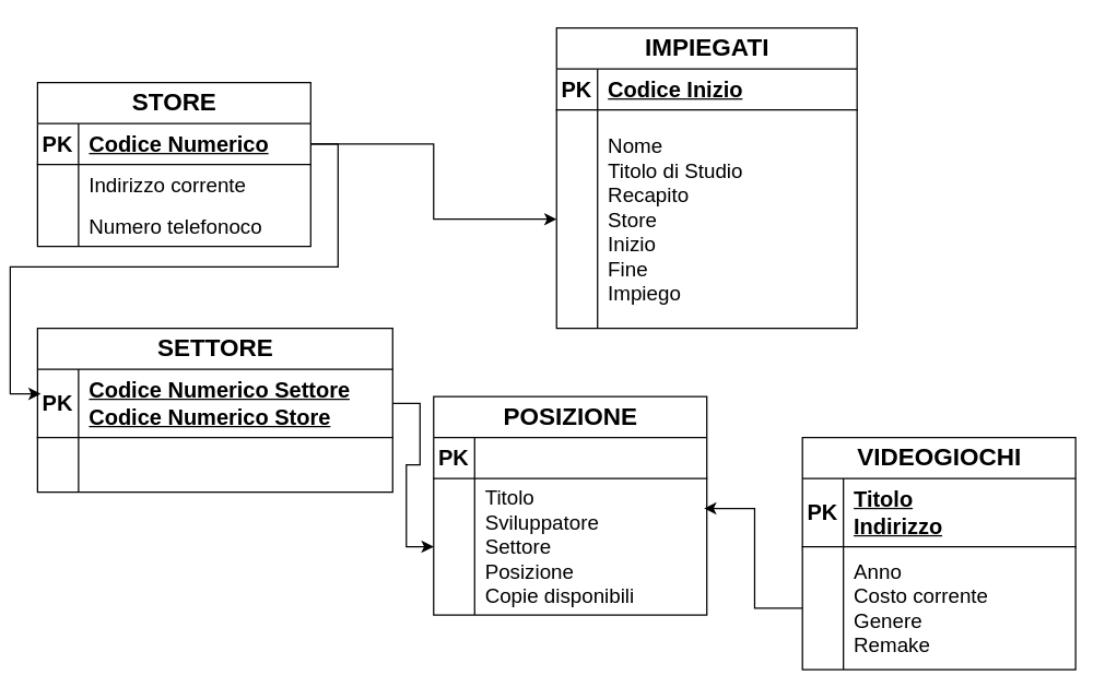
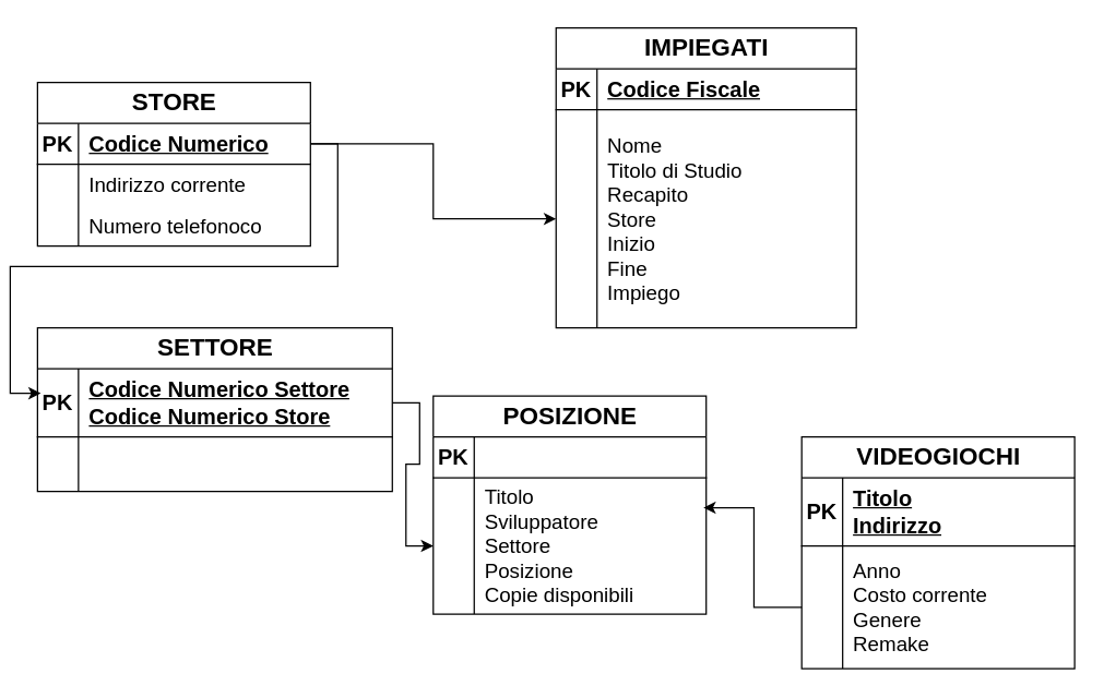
  <mxCell id="0" />
  <mxCell id="1" parent="0" />
  <mxCell id="2" value="&lt;font style=&quot;font-size: 18px;&quot;&gt;STORE&lt;/font&gt;" style="shape=table;startSize=30;container=1;collapsible=1;childLayout=tableLayout;fixedRows=1;rowLines=0;fontStyle=1;align=center;resizeLast=1;html=1;" vertex="1" parent="1"><mxGeometry x="20" y="60" width="200" height="120" as="geometry" /></mxCell>
  <mxCell id="3" value="" style="shape=tableRow;horizontal=0;startSize=0;swimlaneHead=0;swimlaneBody=0;fillColor=none;collapsible=0;dropTarget=0;points=[[0,0.5],[1,0.5]];portConstraint=eastwest;top=0;left=0;right=0;bottom=1;" vertex="1" parent="2"><mxGeometry y="30" width="200" height="30" as="geometry" /></mxCell>
  <mxCell id="4" value="&lt;font style=&quot;font-size: 16px;&quot;&gt;PK&lt;/font&gt;" style="shape=partialRectangle;connectable=0;fillColor=none;top=0;left=0;bottom=0;right=0;fontStyle=1;overflow=hidden;whiteSpace=wrap;html=1;" vertex="1" parent="3"><mxGeometry width="30" height="30" as="geometry"><mxRectangle width="30" height="30" as="alternateBounds" /></mxGeometry></mxCell>
  <mxCell id="5" value="&lt;font style=&quot;font-size: 16px;&quot;&gt;Codice Numerico&lt;/font&gt;" style="shape=partialRectangle;connectable=0;fillColor=none;top=0;left=0;bottom=0;right=0;align=left;spacingLeft=6;fontStyle=5;overflow=hidden;whiteSpace=wrap;html=1;" vertex="1" parent="3"><mxGeometry x="30" width="170" height="30" as="geometry"><mxRectangle width="170" height="30" as="alternateBounds" /></mxGeometry></mxCell>
  <mxCell id="6" value="" style="shape=tableRow;horizontal=0;startSize=0;swimlaneHead=0;swimlaneBody=0;fillColor=none;collapsible=0;dropTarget=0;points=[[0,0.5],[1,0.5]];portConstraint=eastwest;top=0;left=0;right=0;bottom=0;" vertex="1" parent="2"><mxGeometry y="60" width="200" height="30" as="geometry" /></mxCell>
  <mxCell id="7" value="" style="shape=partialRectangle;connectable=0;fillColor=none;top=0;left=0;bottom=0;right=0;editable=1;overflow=hidden;whiteSpace=wrap;html=1;" vertex="1" parent="6"><mxGeometry width="30" height="30" as="geometry"><mxRectangle width="30" height="30" as="alternateBounds" /></mxGeometry></mxCell>
  <mxCell id="8" value="&lt;font style=&quot;font-size: 15px;&quot;&gt;Indirizzo corrente&lt;/font&gt;" style="shape=partialRectangle;connectable=0;fillColor=none;top=0;left=0;bottom=0;right=0;align=left;spacingLeft=6;overflow=hidden;whiteSpace=wrap;html=1;" vertex="1" parent="6"><mxGeometry x="30" width="170" height="30" as="geometry"><mxRectangle width="170" height="30" as="alternateBounds" /></mxGeometry></mxCell>
  <mxCell id="9" value="" style="shape=tableRow;horizontal=0;startSize=0;swimlaneHead=0;swimlaneBody=0;fillColor=none;collapsible=0;dropTarget=0;points=[[0,0.5],[1,0.5]];portConstraint=eastwest;top=0;left=0;right=0;bottom=0;" vertex="1" parent="2"><mxGeometry y="90" width="200" height="30" as="geometry" /></mxCell>
  <mxCell id="10" value="" style="shape=partialRectangle;connectable=0;fillColor=none;top=0;left=0;bottom=0;right=0;editable=1;overflow=hidden;whiteSpace=wrap;html=1;" vertex="1" parent="9"><mxGeometry width="30" height="30" as="geometry"><mxRectangle width="30" height="30" as="alternateBounds" /></mxGeometry></mxCell>
  <mxCell id="11" value="&lt;font style=&quot;font-size: 15px;&quot;&gt;Numero telefonoco&lt;/font&gt;" style="shape=partialRectangle;connectable=0;fillColor=none;top=0;left=0;bottom=0;right=0;align=left;spacingLeft=6;overflow=hidden;whiteSpace=wrap;html=1;" vertex="1" parent="9"><mxGeometry x="30" width="170" height="30" as="geometry"><mxRectangle width="170" height="30" as="alternateBounds" /></mxGeometry></mxCell>
  <mxCell id="12" value="&lt;span style=&quot;font-size: 18px;&quot;&gt;IMPIEGATI&lt;/span&gt;" style="shape=table;startSize=30;container=1;collapsible=1;childLayout=tableLayout;fixedRows=1;rowLines=0;fontStyle=1;align=center;resizeLast=1;html=1;" vertex="1" parent="1"><mxGeometry x="400" y="20" width="220" height="220" as="geometry" /></mxCell>
  <mxCell id="13" value="" style="shape=tableRow;horizontal=0;startSize=0;swimlaneHead=0;swimlaneBody=0;fillColor=none;collapsible=0;dropTarget=0;points=[[0,0.5],[1,0.5]];portConstraint=eastwest;top=0;left=0;right=0;bottom=1;" vertex="1" parent="12"><mxGeometry y="30" width="220" height="30" as="geometry" /></mxCell>
  <mxCell id="14" value="&lt;font style=&quot;font-size: 16px;&quot;&gt;PK&lt;/font&gt;" style="shape=partialRectangle;connectable=0;fillColor=none;top=0;left=0;bottom=0;right=0;fontStyle=1;overflow=hidden;whiteSpace=wrap;html=1;" vertex="1" parent="13"><mxGeometry width="30" height="30" as="geometry"><mxRectangle width="30" height="30" as="alternateBounds" /></mxGeometry></mxCell>
- <mxCell id="15" value="&lt;font style=&quot;font-size: 16px;&quot;&gt;Codice Inizio&lt;/font&gt;" style="shape=partialRectangle;connectable=0;fillColor=none;top=0;left=0;bottom=0;right=0;align=left;spacingLeft=6;fontStyle=5;overflow=hidden;whiteSpace=wrap;html=1;" vertex="1" parent="13"><mxGeometry x="30" width="190" height="30" as="geometry"><mxRectangle width="190" height="30" as="alternateBounds" /></mxGeometry></mxCell>
+ <mxCell id="15" value="&lt;font style=&quot;font-size: 16px;&quot;&gt;Codice Fiscale&lt;/font&gt;" style="shape=partialRectangle;connectable=0;fillColor=none;top=0;left=0;bottom=0;right=0;align=left;spacingLeft=6;fontStyle=5;overflow=hidden;whiteSpace=wrap;html=1;" vertex="1" parent="13"><mxGeometry x="30" width="190" height="30" as="geometry"><mxRectangle width="190" height="30" as="alternateBounds" /></mxGeometry></mxCell>
  <mxCell id="16" value="" style="shape=tableRow;horizontal=0;startSize=0;swimlaneHead=0;swimlaneBody=0;fillColor=none;collapsible=0;dropTarget=0;points=[[0,0.5],[1,0.5]];portConstraint=eastwest;top=0;left=0;right=0;bottom=0;" vertex="1" parent="12"><mxGeometry y="60" width="220" height="160" as="geometry" /></mxCell>
  <mxCell id="17" value="" style="shape=partialRectangle;connectable=0;fillColor=none;top=0;left=0;bottom=0;right=0;editable=1;overflow=hidden;whiteSpace=wrap;html=1;" vertex="1" parent="16"><mxGeometry width="30" height="160" as="geometry"><mxRectangle width="30" height="160" as="alternateBounds" /></mxGeometry></mxCell>
  <mxCell id="18" value="&lt;font style=&quot;font-size: 15px;&quot;&gt;Nome&lt;br&gt;Titolo di Studio&lt;br&gt;Recapito&lt;br&gt;Store&lt;br&gt;Inizio&lt;br&gt;Fine&lt;br&gt;Impiego&lt;br&gt;&lt;/font&gt;" style="shape=partialRectangle;connectable=0;fillColor=none;top=0;left=0;bottom=0;right=0;align=left;spacingLeft=6;overflow=hidden;whiteSpace=wrap;html=1;" vertex="1" parent="16"><mxGeometry x="30" width="190" height="160" as="geometry"><mxRectangle width="190" height="160" as="alternateBounds" /></mxGeometry></mxCell>
  <mxCell id="19" value="&lt;font style=&quot;font-size: 18px;&quot;&gt;VIDEOGIOCHI&lt;/font&gt;" style="shape=table;startSize=30;container=1;collapsible=1;childLayout=tableLayout;fixedRows=1;rowLines=0;fontStyle=1;align=center;resizeLast=1;html=1;" vertex="1" parent="1"><mxGeometry x="580" y="320" width="200" height="170" as="geometry" /></mxCell>
  <mxCell id="20" value="" style="shape=tableRow;horizontal=0;startSize=0;swimlaneHead=0;swimlaneBody=0;fillColor=none;collapsible=0;dropTarget=0;points=[[0,0.5],[1,0.5]];portConstraint=eastwest;top=0;left=0;right=0;bottom=1;" vertex="1" parent="19"><mxGeometry y="30" width="200" height="50" as="geometry" /></mxCell>
  <mxCell id="21" value="&lt;font style=&quot;font-size: 16px;&quot;&gt;PK&lt;/font&gt;" style="shape=partialRectangle;connectable=0;fillColor=none;top=0;left=0;bottom=0;right=0;fontStyle=1;overflow=hidden;whiteSpace=wrap;html=1;" vertex="1" parent="20"><mxGeometry width="30" height="50" as="geometry"><mxRectangle width="30" height="50" as="alternateBounds" /></mxGeometry></mxCell>
  <mxCell id="22" value="&lt;font style=&quot;font-size: 16px;&quot;&gt;Titolo&lt;br&gt;Indirizzo&lt;br&gt;&lt;/font&gt;" style="shape=partialRectangle;connectable=0;fillColor=none;top=0;left=0;bottom=0;right=0;align=left;spacingLeft=6;fontStyle=5;overflow=hidden;whiteSpace=wrap;html=1;" vertex="1" parent="20"><mxGeometry x="30" width="170" height="50" as="geometry"><mxRectangle width="170" height="50" as="alternateBounds" /></mxGeometry></mxCell>
  <mxCell id="23" value="" style="shape=tableRow;horizontal=0;startSize=0;swimlaneHead=0;swimlaneBody=0;fillColor=none;collapsible=0;dropTarget=0;points=[[0,0.5],[1,0.5]];portConstraint=eastwest;top=0;left=0;right=0;bottom=0;" vertex="1" parent="19"><mxGeometry y="80" width="200" height="90" as="geometry" /></mxCell>
  <mxCell id="24" value="" style="shape=partialRectangle;connectable=0;fillColor=none;top=0;left=0;bottom=0;right=0;editable=1;overflow=hidden;whiteSpace=wrap;html=1;" vertex="1" parent="23"><mxGeometry width="30" height="90" as="geometry"><mxRectangle width="30" height="90" as="alternateBounds" /></mxGeometry></mxCell>
  <mxCell id="25" value="&lt;font style=&quot;font-size: 15px;&quot;&gt;Anno&lt;br&gt;Costo corrente&lt;br&gt;Genere&lt;br&gt;Remake&lt;br&gt;&lt;/font&gt;" style="shape=partialRectangle;connectable=0;fillColor=none;top=0;left=0;bottom=0;right=0;align=left;spacingLeft=6;overflow=hidden;whiteSpace=wrap;html=1;" vertex="1" parent="23"><mxGeometry x="30" width="170" height="90" as="geometry"><mxRectangle width="170" height="90" as="alternateBounds" /></mxGeometry></mxCell>
  <mxCell id="26" value="&lt;span style=&quot;font-size: 18px;&quot;&gt;SETTORE&lt;/span&gt;" style="shape=table;startSize=30;container=1;collapsible=1;childLayout=tableLayout;fixedRows=1;rowLines=0;fontStyle=1;align=center;resizeLast=1;html=1;" vertex="1" parent="1"><mxGeometry x="20" y="240" width="260" height="120" as="geometry" /></mxCell>
  <mxCell id="27" value="" style="shape=tableRow;horizontal=0;startSize=0;swimlaneHead=0;swimlaneBody=0;fillColor=none;collapsible=0;dropTarget=0;points=[[0,0.5],[1,0.5]];portConstraint=eastwest;top=0;left=0;right=0;bottom=1;" vertex="1" parent="26"><mxGeometry y="30" width="260" height="50" as="geometry" /></mxCell>
  <mxCell id="28" value="&lt;font style=&quot;font-size: 16px;&quot;&gt;PK&lt;/font&gt;" style="shape=partialRectangle;connectable=0;fillColor=none;top=0;left=0;bottom=0;right=0;fontStyle=1;overflow=hidden;whiteSpace=wrap;html=1;" vertex="1" parent="27"><mxGeometry width="30" height="50" as="geometry"><mxRectangle width="30" height="50" as="alternateBounds" /></mxGeometry></mxCell>
  <mxCell id="29" value="&lt;font style=&quot;font-size: 16px;&quot;&gt;Codice Numerico Settore&lt;br&gt;Codice Numerico Store&lt;br&gt;&lt;/font&gt;" style="shape=partialRectangle;connectable=0;fillColor=none;top=0;left=0;bottom=0;right=0;align=left;spacingLeft=6;fontStyle=5;overflow=hidden;whiteSpace=wrap;html=1;" vertex="1" parent="27"><mxGeometry x="30" width="230" height="50" as="geometry"><mxRectangle width="230" height="50" as="alternateBounds" /></mxGeometry></mxCell>
  <mxCell id="30" value="" style="shape=tableRow;horizontal=0;startSize=0;swimlaneHead=0;swimlaneBody=0;fillColor=none;collapsible=0;dropTarget=0;points=[[0,0.5],[1,0.5]];portConstraint=eastwest;top=0;left=0;right=0;bottom=0;" vertex="1" parent="26"><mxGeometry y="80" width="260" height="20" as="geometry" /></mxCell>
  <mxCell id="31" value="" style="shape=partialRectangle;connectable=0;fillColor=none;top=0;left=0;bottom=0;right=0;editable=1;overflow=hidden;whiteSpace=wrap;html=1;" vertex="1" parent="30"><mxGeometry width="30" height="20" as="geometry"><mxRectangle width="30" height="20" as="alternateBounds" /></mxGeometry></mxCell>
  <mxCell id="32" value="" style="shape=partialRectangle;connectable=0;fillColor=none;top=0;left=0;bottom=0;right=0;align=left;spacingLeft=6;overflow=hidden;whiteSpace=wrap;html=1;" vertex="1" parent="30"><mxGeometry x="30" width="230" height="20" as="geometry"><mxRectangle width="230" height="20" as="alternateBounds" /></mxGeometry></mxCell>
  <mxCell id="33" value="" style="shape=tableRow;horizontal=0;startSize=0;swimlaneHead=0;swimlaneBody=0;fillColor=none;collapsible=0;dropTarget=0;points=[[0,0.5],[1,0.5]];portConstraint=eastwest;top=0;left=0;right=0;bottom=0;" vertex="1" parent="26"><mxGeometry y="100" width="260" height="20" as="geometry" /></mxCell>
  <mxCell id="34" value="" style="shape=partialRectangle;connectable=0;fillColor=none;top=0;left=0;bottom=0;right=0;editable=1;overflow=hidden;whiteSpace=wrap;html=1;" vertex="1" parent="33"><mxGeometry width="30" height="20" as="geometry"><mxRectangle width="30" height="20" as="alternateBounds" /></mxGeometry></mxCell>
  <mxCell id="35" value="" style="shape=partialRectangle;connectable=0;fillColor=none;top=0;left=0;bottom=0;right=0;align=left;spacingLeft=6;overflow=hidden;whiteSpace=wrap;html=1;" vertex="1" parent="33"><mxGeometry x="30" width="230" height="20" as="geometry"><mxRectangle width="230" height="20" as="alternateBounds" /></mxGeometry></mxCell>
  <mxCell id="36" value="&lt;font style=&quot;font-size: 18px;&quot;&gt;POSIZIONE&lt;/font&gt;" style="shape=table;startSize=30;container=1;collapsible=1;childLayout=tableLayout;fixedRows=1;rowLines=0;fontStyle=1;align=center;resizeLast=1;html=1;" vertex="1" parent="1"><mxGeometry x="310" y="290" width="200" height="160" as="geometry" /></mxCell>
  <mxCell id="37" value="" style="shape=tableRow;horizontal=0;startSize=0;swimlaneHead=0;swimlaneBody=0;fillColor=none;collapsible=0;dropTarget=0;points=[[0,0.5],[1,0.5]];portConstraint=eastwest;top=0;left=0;right=0;bottom=1;" vertex="1" parent="36"><mxGeometry y="30" width="200" height="30" as="geometry" /></mxCell>
  <mxCell id="38" value="&lt;font style=&quot;font-size: 16px;&quot;&gt;PK&lt;/font&gt;" style="shape=partialRectangle;connectable=0;fillColor=none;top=0;left=0;bottom=0;right=0;fontStyle=1;overflow=hidden;whiteSpace=wrap;html=1;" vertex="1" parent="37"><mxGeometry width="30" height="30" as="geometry"><mxRectangle width="30" height="30" as="alternateBounds" /></mxGeometry></mxCell>
  <mxCell id="39" value="" style="shape=partialRectangle;connectable=0;fillColor=none;top=0;left=0;bottom=0;right=0;align=left;spacingLeft=6;fontStyle=5;overflow=hidden;whiteSpace=wrap;html=1;" vertex="1" parent="37"><mxGeometry x="30" width="170" height="30" as="geometry"><mxRectangle width="170" height="30" as="alternateBounds" /></mxGeometry></mxCell>
  <mxCell id="40" value="" style="shape=tableRow;horizontal=0;startSize=0;swimlaneHead=0;swimlaneBody=0;fillColor=none;collapsible=0;dropTarget=0;points=[[0,0.5],[1,0.5]];portConstraint=eastwest;top=0;left=0;right=0;bottom=0;" vertex="1" parent="36"><mxGeometry y="60" width="200" height="100" as="geometry" /></mxCell>
  <mxCell id="41" value="" style="shape=partialRectangle;connectable=0;fillColor=none;top=0;left=0;bottom=0;right=0;editable=1;overflow=hidden;whiteSpace=wrap;html=1;" vertex="1" parent="40"><mxGeometry width="30" height="100" as="geometry"><mxRectangle width="30" height="100" as="alternateBounds" /></mxGeometry></mxCell>
  <mxCell id="42" value="&lt;font style=&quot;font-size: 15px;&quot;&gt;Titolo&lt;br&gt;Sviluppatore&lt;br&gt;Settore&lt;br&gt;Posizione&lt;br&gt;Copie disponibili&lt;br&gt;&lt;/font&gt;" style="shape=partialRectangle;connectable=0;fillColor=none;top=0;left=0;bottom=0;right=0;align=left;spacingLeft=6;overflow=hidden;whiteSpace=wrap;html=1;" vertex="1" parent="40"><mxGeometry x="30" width="170" height="100" as="geometry"><mxRectangle width="170" height="100" as="alternateBounds" /></mxGeometry></mxCell>
  <mxCell id="43" style="edgeStyle=orthogonalEdgeStyle;rounded=0;orthogonalLoop=1;jettySize=auto;html=1;exitX=1;exitY=0.5;exitDx=0;exitDy=0;entryX=0.009;entryY=0.36;entryDx=0;entryDy=0;entryPerimeter=0;" edge="1" parent="1" source="3" target="27"><mxGeometry relative="1" as="geometry" /></mxCell>
  <mxCell id="44" style="edgeStyle=orthogonalEdgeStyle;rounded=0;orthogonalLoop=1;jettySize=auto;html=1;exitX=1;exitY=0.5;exitDx=0;exitDy=0;entryX=0;entryY=0.5;entryDx=0;entryDy=0;" edge="1" parent="1" source="3" target="16"><mxGeometry relative="1" as="geometry" /></mxCell>
  <mxCell id="45" style="edgeStyle=orthogonalEdgeStyle;rounded=0;orthogonalLoop=1;jettySize=auto;html=1;exitX=1;exitY=0.5;exitDx=0;exitDy=0;" edge="1" parent="1" source="27" target="40"><mxGeometry relative="1" as="geometry" /></mxCell>
  <mxCell id="46" style="edgeStyle=orthogonalEdgeStyle;rounded=0;orthogonalLoop=1;jettySize=auto;html=1;entryX=0.99;entryY=0.22;entryDx=0;entryDy=0;entryPerimeter=0;" edge="1" parent="1" source="23" target="40"><mxGeometry relative="1" as="geometry" /></mxCell>
